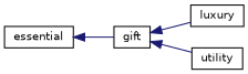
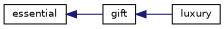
  digraph {
    rankdir=LR
    node [color=black fillcolor=white fontname=Helvetica fontsize=10 shape=record style=filled]
    edge [color=midnightblue dir=back fontname=Helvetica fontsize=10 labelfontname=Helvetica labelfontsize=10 style=solid]
    n1 [height=0.2 label=gift width=0.4]
    n2 [height=0.2 label=luxury width=0.4]
-   n3 [height=0.2 label=utility width=0.4]
    n4 [height=0.2 label=essential width=0.4]
    n1 -> n2
-   n1 -> n3
    n4 -> n1
  }
